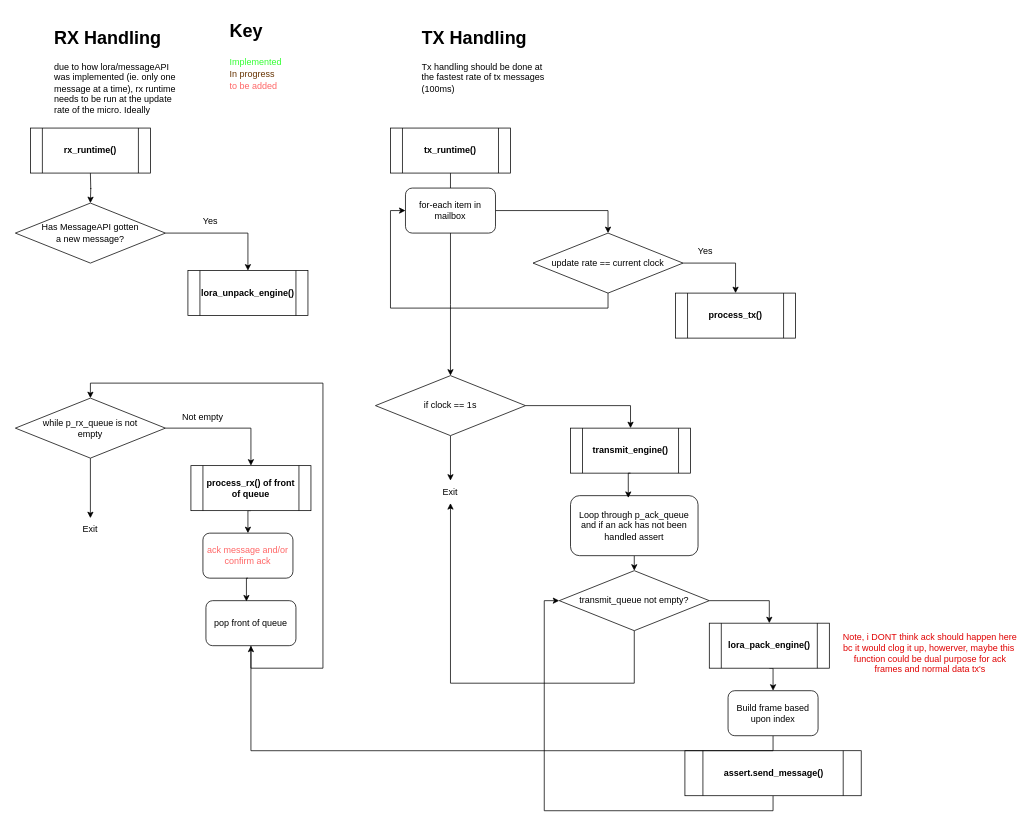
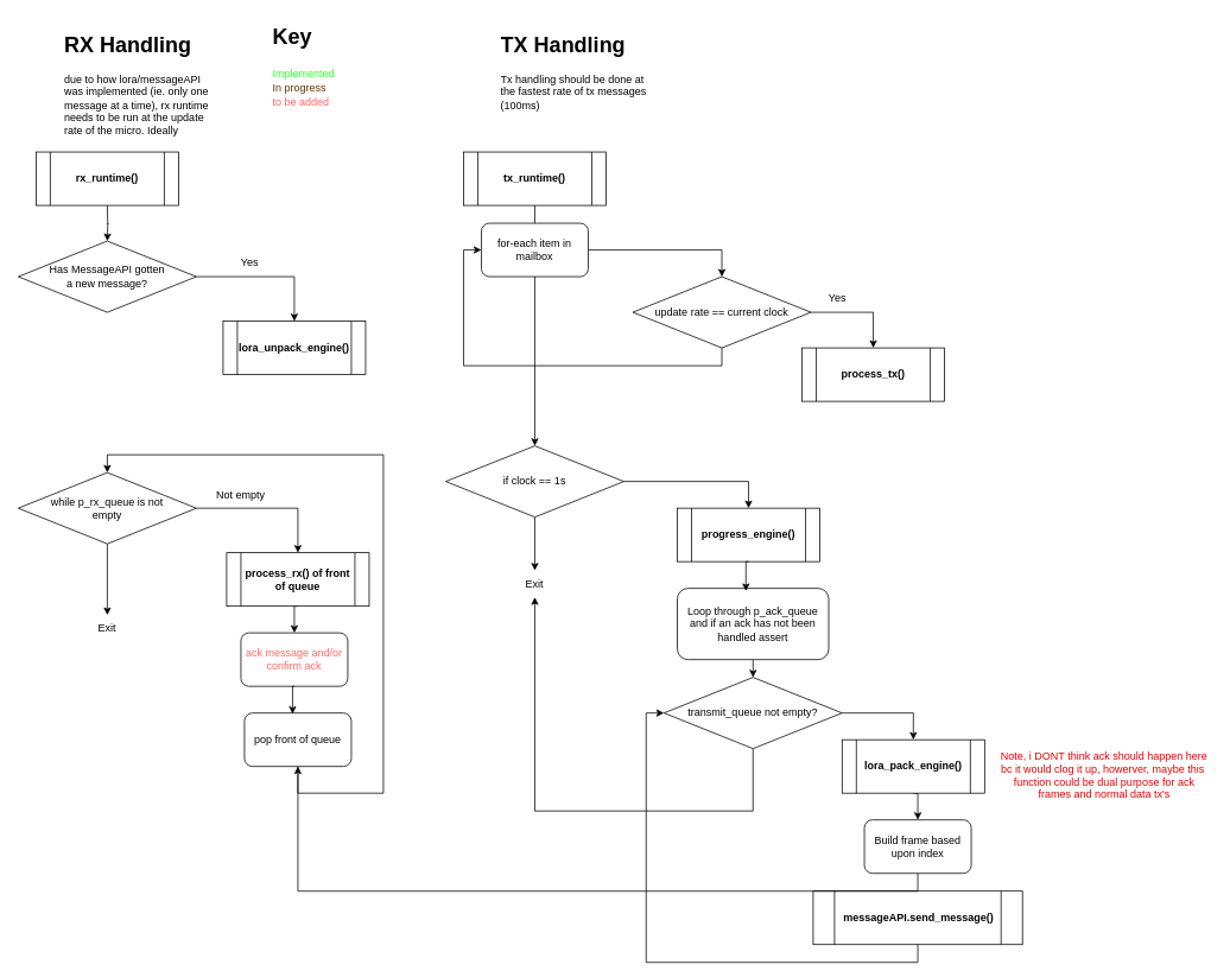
  <mxCell id="0" />
  <mxCell id="1" parent="0" />
  <mxCell id="2" style="edgeStyle=orthogonalEdgeStyle;rounded=0;orthogonalLoop=1;jettySize=auto;html=1;exitX=0.5;exitY=1;exitDx=0;exitDy=0;entryX=0.5;entryY=0;entryDx=0;entryDy=0;" edge="1" parent="1"><mxGeometry relative="1" as="geometry"><mxPoint x="120" y="230" as="sourcePoint" /><mxPoint x="120" y="270" as="targetPoint" /></mxGeometry></mxCell>
  <mxCell id="3" value="&lt;h1 style=&quot;margin-top: 0px;&quot;&gt;RX Handling&lt;/h1&gt;&lt;p&gt;due to how lora/messageAPI was implemented (ie. only one message at a time), rx runtime needs to be run at the update rate of the micro. Ideally&amp;nbsp;&lt;/p&gt;" style="text;html=1;whiteSpace=wrap;overflow=hidden;rounded=0;align=left;" vertex="1" parent="1"><mxGeometry x="70" y="30" width="180" height="120" as="geometry" /></mxCell>
  <mxCell id="4" value="&lt;h1 style=&quot;margin-top: 0px;&quot;&gt;TX Handling&lt;/h1&gt;&lt;p&gt;Tx handling should be done at the fastest rate of tx messages (100ms)&lt;/p&gt;" style="text;html=1;whiteSpace=wrap;overflow=hidden;rounded=0;align=left;" vertex="1" parent="1"><mxGeometry x="560" y="30" width="180" height="120" as="geometry" /></mxCell>
  <mxCell id="5" style="edgeStyle=orthogonalEdgeStyle;rounded=0;orthogonalLoop=1;jettySize=auto;html=1;exitX=1;exitY=0.5;exitDx=0;exitDy=0;entryX=0.5;entryY=0;entryDx=0;entryDy=0;" edge="1" parent="1" source="6" target="10"><mxGeometry relative="1" as="geometry"><mxPoint x="330" y="360" as="targetPoint" /></mxGeometry></mxCell>
  <mxCell id="6" value="Has MessageAPI gotten&lt;div&gt;a new message?&lt;/div&gt;" style="rhombus;whiteSpace=wrap;html=1;" vertex="1" parent="1"><mxGeometry x="20" y="270" width="200" height="80" as="geometry" /></mxCell>
  <mxCell id="7" value="Yes" style="text;html=1;align=center;verticalAlign=middle;whiteSpace=wrap;rounded=0;" vertex="1" parent="1"><mxGeometry x="250" y="280" width="60" height="30" as="geometry" /></mxCell>
  <mxCell id="8" value="&lt;b&gt;rx_runtime()&lt;/b&gt;" style="shape=process;whiteSpace=wrap;html=1;backgroundOutline=1;" vertex="1" parent="1"><mxGeometry x="40" y="170" width="160" height="60" as="geometry" /></mxCell>
  <mxCell id="9" value="&lt;h1 style=&quot;margin-top: 0px;&quot;&gt;&lt;span style=&quot;background-color: initial;&quot;&gt;Key&lt;/span&gt;&lt;/h1&gt;&lt;h1 style=&quot;margin-top: 0px; line-height: 50%;&quot;&gt;&lt;span style=&quot;font-size: 12px; font-weight: 400;&quot;&gt;&lt;font color=&quot;#33ff33&quot;&gt;Implemented&lt;br&gt;&lt;/font&gt;&lt;font color=&quot;#663300&quot;&gt;In progress&lt;br&gt;&lt;/font&gt;&lt;font color=&quot;#ff6666&quot;&gt;to be added&lt;/font&gt;&lt;/span&gt;&lt;/h1&gt;" style="text;html=1;whiteSpace=wrap;overflow=hidden;rounded=0;align=left;" vertex="1" parent="1"><mxGeometry x="304" y="20" width="180" height="150" as="geometry" /></mxCell>
  <mxCell id="10" value="&lt;b&gt;lora_unpack_engine()&lt;/b&gt;" style="shape=process;whiteSpace=wrap;html=1;backgroundOutline=1;" vertex="1" parent="1"><mxGeometry x="250" y="360" width="160" height="60" as="geometry" /></mxCell>
  <mxCell id="11" style="edgeStyle=orthogonalEdgeStyle;rounded=0;orthogonalLoop=1;jettySize=auto;html=1;exitX=1;exitY=0.5;exitDx=0;exitDy=0;" edge="1" parent="1" source="13" target="15"><mxGeometry relative="1" as="geometry" /></mxCell>
  <mxCell id="12" style="edgeStyle=orthogonalEdgeStyle;rounded=0;orthogonalLoop=1;jettySize=auto;html=1;exitX=0.5;exitY=1;exitDx=0;exitDy=0;entryX=0.5;entryY=0;entryDx=0;entryDy=0;" edge="1" parent="1" source="13" target="21"><mxGeometry relative="1" as="geometry" /></mxCell>
  <mxCell id="13" value="while p_rx_queue is not&lt;div&gt;empty&lt;/div&gt;" style="rhombus;whiteSpace=wrap;html=1;" vertex="1" parent="1"><mxGeometry x="20" y="530" width="200" height="80" as="geometry" /></mxCell>
  <mxCell id="14" style="edgeStyle=orthogonalEdgeStyle;rounded=0;orthogonalLoop=1;jettySize=auto;html=1;exitX=0.5;exitY=1;exitDx=0;exitDy=0;entryX=0.5;entryY=0;entryDx=0;entryDy=0;" edge="1" parent="1" source="15" target="19"><mxGeometry relative="1" as="geometry" /></mxCell>
  <mxCell id="15" value="&lt;b&gt;process_rx() of front&lt;/b&gt;&lt;div&gt;&lt;b&gt;of queue&lt;/b&gt;&lt;/div&gt;" style="shape=process;whiteSpace=wrap;html=1;backgroundOutline=1;" vertex="1" parent="1"><mxGeometry x="254" y="620" width="160" height="60" as="geometry" /></mxCell>
  <mxCell id="16" value="Not empty" style="text;html=1;align=center;verticalAlign=middle;whiteSpace=wrap;rounded=0;" vertex="1" parent="1"><mxGeometry x="240" y="540" width="60" height="30" as="geometry" /></mxCell>
  <mxCell id="17" style="edgeStyle=orthogonalEdgeStyle;rounded=0;orthogonalLoop=1;jettySize=auto;html=1;exitX=0.5;exitY=1;exitDx=0;exitDy=0;entryX=0.5;entryY=0;entryDx=0;entryDy=0;" edge="1" parent="1" source="18" target="13"><mxGeometry relative="1" as="geometry"><Array as="points"><mxPoint x="334" y="890" /><mxPoint x="430" y="890" /><mxPoint x="430" y="510" /><mxPoint x="120" y="510" /></Array></mxGeometry></mxCell>
  <mxCell id="18" value="pop front of queue" style="rounded=1;whiteSpace=wrap;html=1;" vertex="1" parent="1"><mxGeometry x="274" y="800" width="120" height="60" as="geometry" /></mxCell>
  <mxCell id="19" value="ack message and/or&lt;div&gt;confirm ack&lt;/div&gt;" style="rounded=1;whiteSpace=wrap;html=1;fontColor=#FF6666;" vertex="1" parent="1"><mxGeometry x="270" y="710" width="120" height="60" as="geometry" /></mxCell>
  <mxCell id="20" style="edgeStyle=orthogonalEdgeStyle;rounded=0;orthogonalLoop=1;jettySize=auto;html=1;exitX=0.5;exitY=1;exitDx=0;exitDy=0;entryX=0.45;entryY=0.017;entryDx=0;entryDy=0;entryPerimeter=0;" edge="1" parent="1" source="19" target="18"><mxGeometry relative="1" as="geometry" /></mxCell>
  <mxCell id="21" value="&lt;br&gt;Exit&lt;div&gt;&lt;br&gt;&lt;/div&gt;" style="text;html=1;align=center;verticalAlign=middle;whiteSpace=wrap;rounded=0;" vertex="1" parent="1"><mxGeometry x="90" y="690" width="60" height="30" as="geometry" /></mxCell>
  <mxCell id="22" style="edgeStyle=orthogonalEdgeStyle;rounded=0;orthogonalLoop=1;jettySize=auto;html=1;exitX=0.5;exitY=1;exitDx=0;exitDy=0;entryX=0.5;entryY=0;entryDx=0;entryDy=0;endArrow=none;" edge="1" parent="1" source="23" target="26"><mxGeometry relative="1" as="geometry" /></mxCell>
  <mxCell id="23" value="&lt;b&gt;tx_runtime()&lt;/b&gt;" style="shape=process;whiteSpace=wrap;html=1;backgroundOutline=1;" vertex="1" parent="1"><mxGeometry x="520" y="170" width="160" height="60" as="geometry" /></mxCell>
  <mxCell id="24" style="edgeStyle=orthogonalEdgeStyle;rounded=0;orthogonalLoop=1;jettySize=auto;html=1;exitX=1;exitY=0.5;exitDx=0;exitDy=0;entryX=0.5;entryY=0;entryDx=0;entryDy=0;" edge="1" parent="1" source="26" target="29"><mxGeometry relative="1" as="geometry" /></mxCell>
  <mxCell id="25" style="edgeStyle=orthogonalEdgeStyle;rounded=0;orthogonalLoop=1;jettySize=auto;html=1;exitX=0.5;exitY=1;exitDx=0;exitDy=0;" edge="1" parent="1" source="26"><mxGeometry relative="1" as="geometry"><mxPoint x="600" y="500" as="targetPoint" /></mxGeometry></mxCell>
  <mxCell id="26" value="for-each item in mailbox" style="rounded=1;whiteSpace=wrap;html=1;" vertex="1" parent="1"><mxGeometry x="540" y="250" width="120" height="60" as="geometry" /></mxCell>
  <mxCell id="27" style="edgeStyle=orthogonalEdgeStyle;rounded=0;orthogonalLoop=1;jettySize=auto;html=1;exitX=1;exitY=0.5;exitDx=0;exitDy=0;entryX=0.5;entryY=0;entryDx=0;entryDy=0;" edge="1" parent="1" source="29" target="30"><mxGeometry relative="1" as="geometry" /></mxCell>
  <mxCell id="28" style="edgeStyle=orthogonalEdgeStyle;rounded=0;orthogonalLoop=1;jettySize=auto;html=1;exitX=0.5;exitY=1;exitDx=0;exitDy=0;entryX=0;entryY=0.5;entryDx=0;entryDy=0;" edge="1" parent="1" source="29" target="26"><mxGeometry relative="1" as="geometry" /></mxCell>
  <mxCell id="29" value="update rate == current clock" style="rhombus;whiteSpace=wrap;html=1;" vertex="1" parent="1"><mxGeometry x="710" y="310" width="200" height="80" as="geometry" /></mxCell>
  <mxCell id="30" value="&lt;b&gt;process_tx()&lt;/b&gt;" style="shape=process;whiteSpace=wrap;html=1;backgroundOutline=1;" vertex="1" parent="1"><mxGeometry x="900" y="390" width="160" height="60" as="geometry" /></mxCell>
  <mxCell id="31" value="Yes" style="text;html=1;align=center;verticalAlign=middle;whiteSpace=wrap;rounded=0;" vertex="1" parent="1"><mxGeometry x="910" y="320" width="60" height="30" as="geometry" /></mxCell>
  <mxCell id="32" style="edgeStyle=orthogonalEdgeStyle;rounded=0;orthogonalLoop=1;jettySize=auto;html=1;exitX=1;exitY=0.5;exitDx=0;exitDy=0;entryX=0.5;entryY=0;entryDx=0;entryDy=0;" edge="1" parent="1" source="34" target="35"><mxGeometry relative="1" as="geometry" /></mxCell>
  <mxCell id="33" style="edgeStyle=orthogonalEdgeStyle;rounded=0;orthogonalLoop=1;jettySize=auto;html=1;exitX=0.5;exitY=1;exitDx=0;exitDy=0;entryX=0.5;entryY=0;entryDx=0;entryDy=0;" edge="1" parent="1" source="34" target="36"><mxGeometry relative="1" as="geometry" /></mxCell>
  <mxCell id="34" value="if clock == 1s" style="rhombus;whiteSpace=wrap;html=1;" vertex="1" parent="1"><mxGeometry x="500" y="500" width="200" height="80" as="geometry" /></mxCell>
- <mxCell id="35" value="&lt;b&gt;transmit_engine()&lt;/b&gt;" style="shape=process;whiteSpace=wrap;html=1;backgroundOutline=1;" vertex="1" parent="1"><mxGeometry x="760" y="570" width="160" height="60" as="geometry" /></mxCell>
+ <mxCell id="35" value="&lt;b&gt;progress_engine()&lt;/b&gt;" style="shape=process;whiteSpace=wrap;html=1;backgroundOutline=1;" vertex="1" parent="1"><mxGeometry x="760" y="570" width="160" height="60" as="geometry" /></mxCell>
  <mxCell id="36" value="&lt;br&gt;Exit&lt;div&gt;&lt;br&gt;&lt;/div&gt;" style="text;html=1;align=center;verticalAlign=middle;whiteSpace=wrap;rounded=0;" vertex="1" parent="1"><mxGeometry x="570" y="640" width="60" height="30" as="geometry" /></mxCell>
  <mxCell id="37" style="edgeStyle=orthogonalEdgeStyle;rounded=0;orthogonalLoop=1;jettySize=auto;html=1;exitX=0.5;exitY=1;exitDx=0;exitDy=0;entryX=0.5;entryY=0;entryDx=0;entryDy=0;" edge="1" parent="1" source="38" target="44"><mxGeometry relative="1" as="geometry" /></mxCell>
  <mxCell id="38" value="Loop through p_ack_queue and if an ack has not been handled assert" style="rounded=1;whiteSpace=wrap;html=1;" vertex="1" parent="1"><mxGeometry x="760" y="660" width="170" height="80" as="geometry" /></mxCell>
  <mxCell id="39" style="edgeStyle=orthogonalEdgeStyle;rounded=0;orthogonalLoop=1;jettySize=auto;html=1;exitX=0.5;exitY=1;exitDx=0;exitDy=0;entryX=0.453;entryY=0.038;entryDx=0;entryDy=0;entryPerimeter=0;" edge="1" parent="1" source="35" target="38"><mxGeometry relative="1" as="geometry" /></mxCell>
  <mxCell id="40" style="edgeStyle=orthogonalEdgeStyle;rounded=0;orthogonalLoop=1;jettySize=auto;html=1;exitX=0.5;exitY=1;exitDx=0;exitDy=0;entryX=0.5;entryY=0;entryDx=0;entryDy=0;" edge="1" parent="1" source="41" target="48"><mxGeometry relative="1" as="geometry" /></mxCell>
  <mxCell id="41" value="&lt;b&gt;lora_pack_engine()&lt;/b&gt;" style="shape=process;whiteSpace=wrap;html=1;backgroundOutline=1;" vertex="1" parent="1"><mxGeometry x="945" y="830" width="160" height="60" as="geometry" /></mxCell>
  <mxCell id="42" style="edgeStyle=orthogonalEdgeStyle;rounded=0;orthogonalLoop=1;jettySize=auto;html=1;exitX=1;exitY=0.5;exitDx=0;exitDy=0;entryX=0.5;entryY=0;entryDx=0;entryDy=0;" edge="1" parent="1" source="44" target="41"><mxGeometry relative="1" as="geometry" /></mxCell>
  <mxCell id="43" style="edgeStyle=orthogonalEdgeStyle;rounded=0;orthogonalLoop=1;jettySize=auto;html=1;exitX=0.5;exitY=1;exitDx=0;exitDy=0;" edge="1" parent="1" source="44" target="36"><mxGeometry relative="1" as="geometry"><Array as="points"><mxPoint x="845" y="910" /><mxPoint x="600" y="910" /></Array></mxGeometry></mxCell>
  <mxCell id="44" value="transmit_queue not empty?" style="rhombus;whiteSpace=wrap;html=1;" vertex="1" parent="1"><mxGeometry x="745" y="760" width="200" height="80" as="geometry" /></mxCell>
  <mxCell id="45" style="edgeStyle=orthogonalEdgeStyle;rounded=0;orthogonalLoop=1;jettySize=auto;html=1;exitX=0.5;exitY=1;exitDx=0;exitDy=0;entryX=0;entryY=0.5;entryDx=0;entryDy=0;" edge="1" parent="1" source="46" target="44"><mxGeometry relative="1" as="geometry" /></mxCell>
- <mxCell id="46" value="&lt;b&gt;assert.send_message()&lt;/b&gt;" style="shape=process;whiteSpace=wrap;html=1;backgroundOutline=1;" vertex="1" parent="1"><mxGeometry x="912.5" y="1000" width="235" height="60" as="geometry" /></mxCell>
+ <mxCell id="46" value="&lt;b&gt;messageAPI.send_message()&lt;/b&gt;" style="shape=process;whiteSpace=wrap;html=1;backgroundOutline=1;" vertex="1" parent="1"><mxGeometry x="912.5" y="1000" width="235" height="60" as="geometry" /></mxCell>
  <mxCell id="47" style="edgeStyle=orthogonalEdgeStyle;rounded=0;orthogonalLoop=1;jettySize=auto;html=1;exitX=0.5;exitY=1;exitDx=0;exitDy=0;" edge="1" parent="1" source="48" target="18"><mxGeometry relative="1" as="geometry" /></mxCell>
  <mxCell id="48" value="Build frame based upon index" style="rounded=1;whiteSpace=wrap;html=1;" vertex="1" parent="1"><mxGeometry x="970" y="920" width="120" height="60" as="geometry" /></mxCell>
  <mxCell id="49" value="Note, i DONT think ack should happen here bc it would clog it up, howerver, maybe this&amp;nbsp; function could be dual purpose for ack frames and normal data tx's" style="text;html=1;align=center;verticalAlign=middle;whiteSpace=wrap;rounded=0;fontColor=#E00000;" vertex="1" parent="1"><mxGeometry x="1120" y="820" width="239" height="100" as="geometry" /></mxCell>
